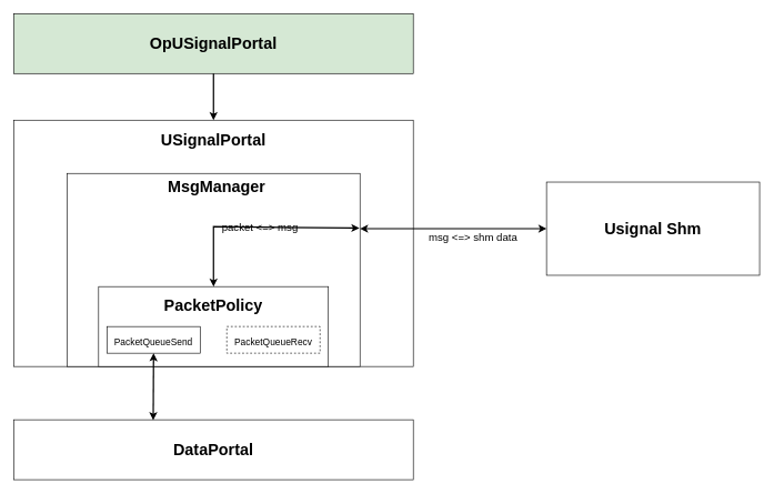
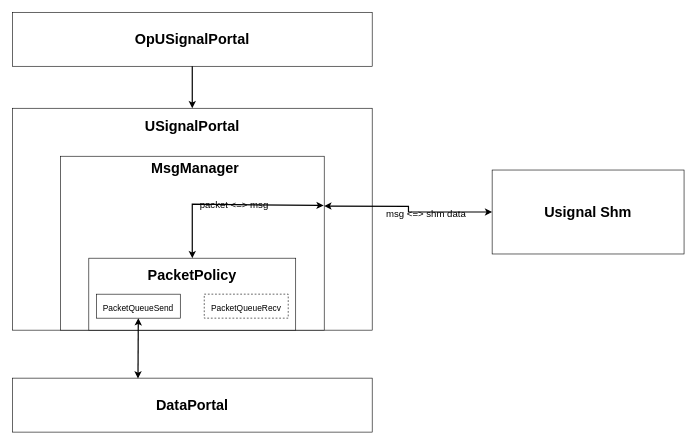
  <mxCell id="0" />
  <mxCell id="1" parent="0" />
  <mxCell id="2" value="&lt;b&gt;&lt;font style=&quot;font-size: 24px;&quot;&gt;DataPortal&lt;/font&gt;&lt;/b&gt;" style="rounded=0;whiteSpace=wrap;html=1;" parent="1" vertex="1"><mxGeometry x="20" y="630" width="600" height="90" as="geometry" /></mxCell>
  <mxCell id="3" value="&lt;h1&gt;&lt;br&gt;&lt;/h1&gt;" style="text;html=1;strokeColor=none;fillColor=none;spacing=5;spacingTop=-20;whiteSpace=wrap;overflow=hidden;rounded=0;" parent="1" vertex="1"><mxGeometry x="100" y="190" width="220" height="40" as="geometry" /></mxCell>
  <mxCell id="4" value="" style="rounded=0;whiteSpace=wrap;html=1;fontSize=18;" parent="1" vertex="1"><mxGeometry x="20" y="180" width="600" height="370" as="geometry" /></mxCell>
  <mxCell id="5" value="&lt;h1&gt;&lt;font style=&quot;font-size: 24px;&quot;&gt;USignalPortal&lt;/font&gt;&lt;/h1&gt;" style="text;html=1;strokeColor=none;fillColor=none;spacing=5;spacingTop=-20;whiteSpace=wrap;overflow=hidden;rounded=0;fontSize=18;align=center;" parent="1" vertex="1"><mxGeometry x="230" y="170" width="180" height="60" as="geometry" /></mxCell>
  <mxCell id="6" value="" style="rounded=0;whiteSpace=wrap;html=1;fontSize=24;" parent="1" vertex="1"><mxGeometry x="100" y="260" width="440" height="290" as="geometry" /></mxCell>
- <mxCell id="7" value="&lt;h1 style=&quot;text-align: left;&quot;&gt;OpUSignalPortal&lt;/h1&gt;" style="rounded=0;whiteSpace=wrap;html=1;fillColor=#d5e8d4;" parent="1" vertex="1"><mxGeometry x="20" y="20" width="600" height="90" as="geometry" /></mxCell>
+ <mxCell id="7" value="&lt;h1 style=&quot;text-align: left;&quot;&gt;OpUSignalPortal&lt;/h1&gt;" style="rounded=0;whiteSpace=wrap;html=1;" parent="1" vertex="1"><mxGeometry x="20" y="20" width="600" height="90" as="geometry" /></mxCell>
  <mxCell id="8" value="&lt;h1&gt;&lt;font style=&quot;font-size: 24px;&quot;&gt;MsgManager&lt;/font&gt;&lt;/h1&gt;" style="text;html=1;strokeColor=none;fillColor=none;spacing=5;spacingTop=-20;whiteSpace=wrap;overflow=hidden;rounded=0;fontSize=18;align=center;" parent="1" vertex="1"><mxGeometry x="230" y="240" width="190" height="65" as="geometry" /></mxCell>
  <mxCell id="9" value="" style="rounded=0;whiteSpace=wrap;html=1;fontSize=24;" parent="1" vertex="1"><mxGeometry x="147.5" y="430" width="345" height="120" as="geometry" /></mxCell>
  <mxCell id="10" value="&lt;h1&gt;&lt;font style=&quot;font-size: 24px;&quot;&gt;PacketPolicy&lt;/font&gt;&lt;/h1&gt;" style="text;html=1;strokeColor=none;fillColor=none;spacing=5;spacingTop=-20;whiteSpace=wrap;overflow=hidden;rounded=0;fontSize=24;align=center;" parent="1" vertex="1"><mxGeometry x="225" y="400" width="190" height="80" as="geometry" /></mxCell>
  <mxCell id="11" value="&lt;span style=&quot;font-size: 14px;&quot;&gt;PacketQueueSend&lt;/span&gt;" style="rounded=0;whiteSpace=wrap;html=1;fontSize=24;align=center;" parent="1" vertex="1"><mxGeometry x="160" y="490" width="140" height="40" as="geometry" /></mxCell>
  <mxCell id="12" value="&lt;font style=&quot;font-size: 14px;&quot;&gt;PacketQueueRecv&lt;/font&gt;" style="rounded=0;whiteSpace=wrap;html=1;fontSize=24;align=center;dashed=1;" parent="1" vertex="1"><mxGeometry x="340" y="490" width="140" height="40" as="geometry" /></mxCell>
  <mxCell id="13" value="" style="endArrow=classic;startArrow=classic;html=1;rounded=0;fontFamily=Helvetica;fontSize=24;exitX=0.649;exitY=0.007;exitDx=0;exitDy=0;exitPerimeter=0;strokeWidth=2;" parent="1" edge="1"><mxGeometry width="50" height="50" relative="1" as="geometry"><mxPoint x="229.5" y="630.63" as="sourcePoint" /><mxPoint x="230" y="530" as="targetPoint" /></mxGeometry></mxCell>
  <mxCell id="14" style="edgeStyle=orthogonalEdgeStyle;rounded=0;orthogonalLoop=1;jettySize=auto;html=1;exitX=0;exitY=0.5;exitDx=0;exitDy=0;fontFamily=Helvetica;fontSize=24;strokeWidth=2;startArrow=classic;startFill=1;" parent="1" source="15" edge="1"><mxGeometry relative="1" as="geometry"><mxPoint x="540" y="343" as="targetPoint" /></mxGeometry></mxCell>
- <mxCell id="15" value="&lt;b&gt;Usignal Shm&lt;/b&gt;" style="rounded=0;whiteSpace=wrap;html=1;fontFamily=Helvetica;fontSize=24;" parent="1" vertex="1"><mxGeometry x="820" y="273" width="320" height="140" as="geometry" /></mxCell>
+ <mxCell id="15" value="&lt;b&gt;Usignal Shm&lt;/b&gt;" style="rounded=0;whiteSpace=wrap;html=1;fontFamily=Helvetica;fontSize=24;" parent="1" vertex="1"><mxGeometry x="820" y="283" width="320" height="140" as="geometry" /></mxCell>
  <mxCell id="16" value="" style="endArrow=classic;html=1;rounded=0;fontFamily=Helvetica;fontSize=24;exitX=0.5;exitY=1;exitDx=0;exitDy=0;entryX=0.5;entryY=0;entryDx=0;entryDy=0;fontStyle=1;strokeWidth=2;" parent="1" source="7" target="4" edge="1"><mxGeometry width="50" height="50" relative="1" as="geometry"><mxPoint x="230" y="170" as="sourcePoint" /><mxPoint x="210" y="170" as="targetPoint" /></mxGeometry></mxCell>
  <mxCell id="17" value="" style="endArrow=classic;startArrow=classic;html=1;rounded=0;fontFamily=Helvetica;fontSize=24;strokeWidth=2;entryX=0.998;entryY=0.283;entryDx=0;entryDy=0;exitX=0.5;exitY=0;exitDx=0;exitDy=0;entryPerimeter=0;" parent="1" source="9" target="6" edge="1"><mxGeometry width="50" height="50" relative="1" as="geometry"><mxPoint x="780" y="510" as="sourcePoint" /><mxPoint x="830" y="460" as="targetPoint" /><Array as="points"><mxPoint x="320" y="340" /></Array></mxGeometry></mxCell>
  <mxCell id="18" value="&lt;font style=&quot;font-size: 16px;&quot;&gt;msg &amp;lt;=&amp;gt; shm data&lt;/font&gt;" style="text;html=1;strokeColor=none;fillColor=none;align=center;verticalAlign=middle;whiteSpace=wrap;rounded=0;fontFamily=Helvetica;fontSize=1;" parent="1" vertex="1"><mxGeometry x="620" y="340" width="180" height="30" as="geometry" /></mxCell>
  <mxCell id="19" value="&lt;font style=&quot;font-size: 16px;&quot;&gt;packet &amp;lt;=&amp;gt; msg&lt;/font&gt;" style="text;html=1;strokeColor=none;fillColor=none;align=center;verticalAlign=middle;whiteSpace=wrap;rounded=0;fontFamily=Helvetica;fontSize=1;" parent="1" vertex="1"><mxGeometry x="300" y="325" width="180" height="30" as="geometry" /></mxCell>
